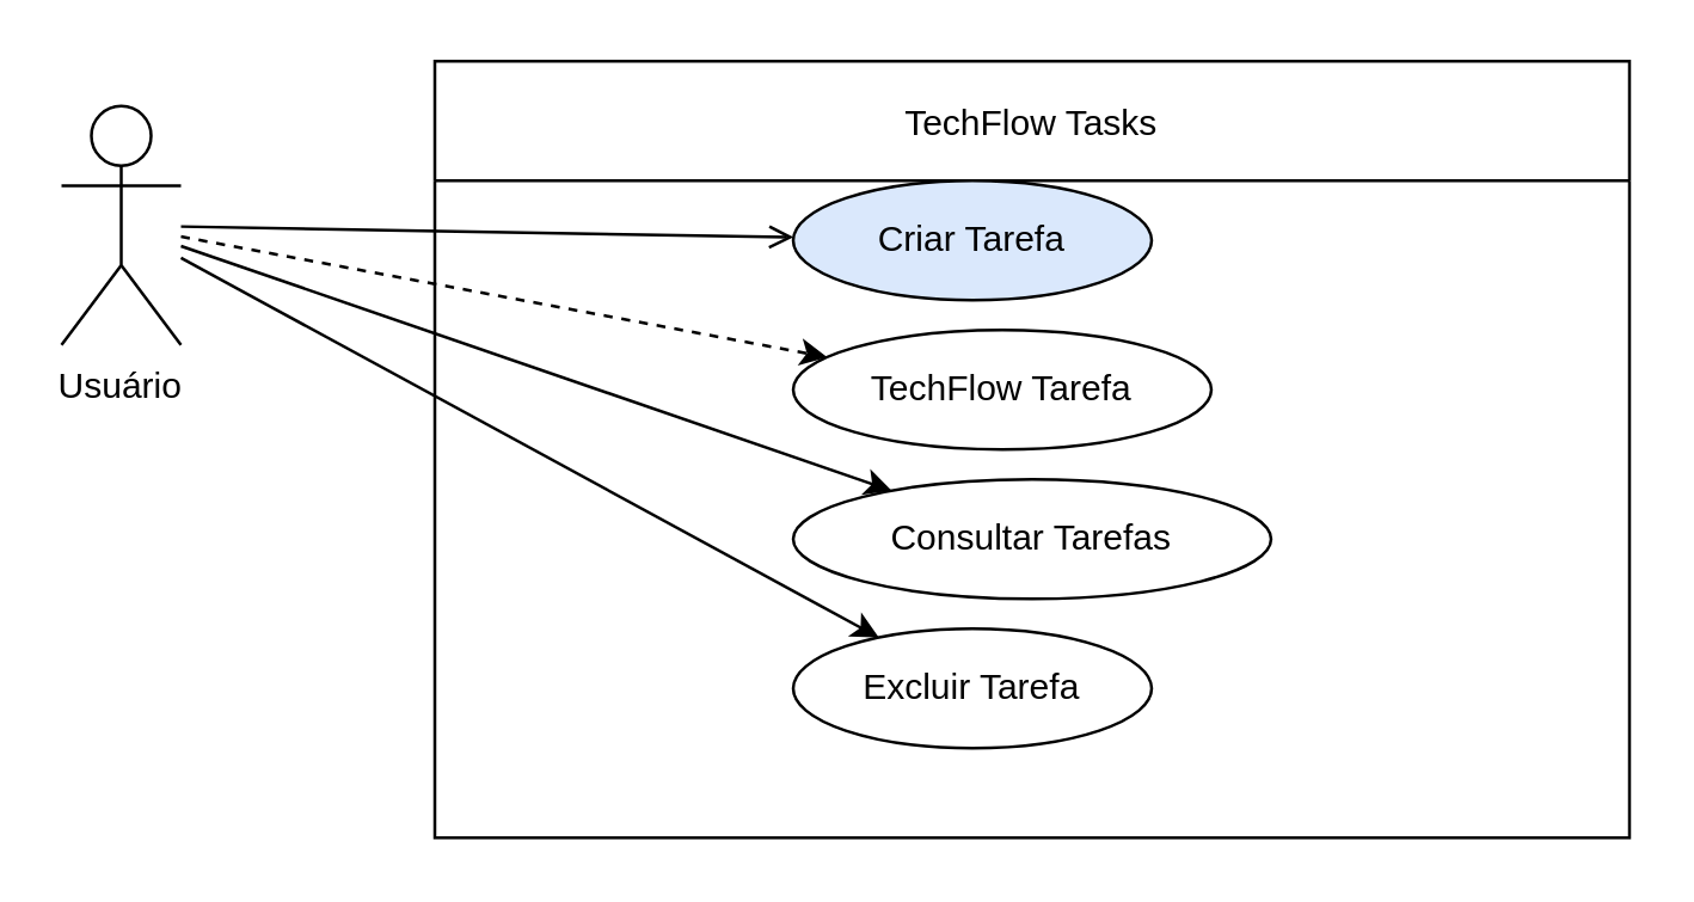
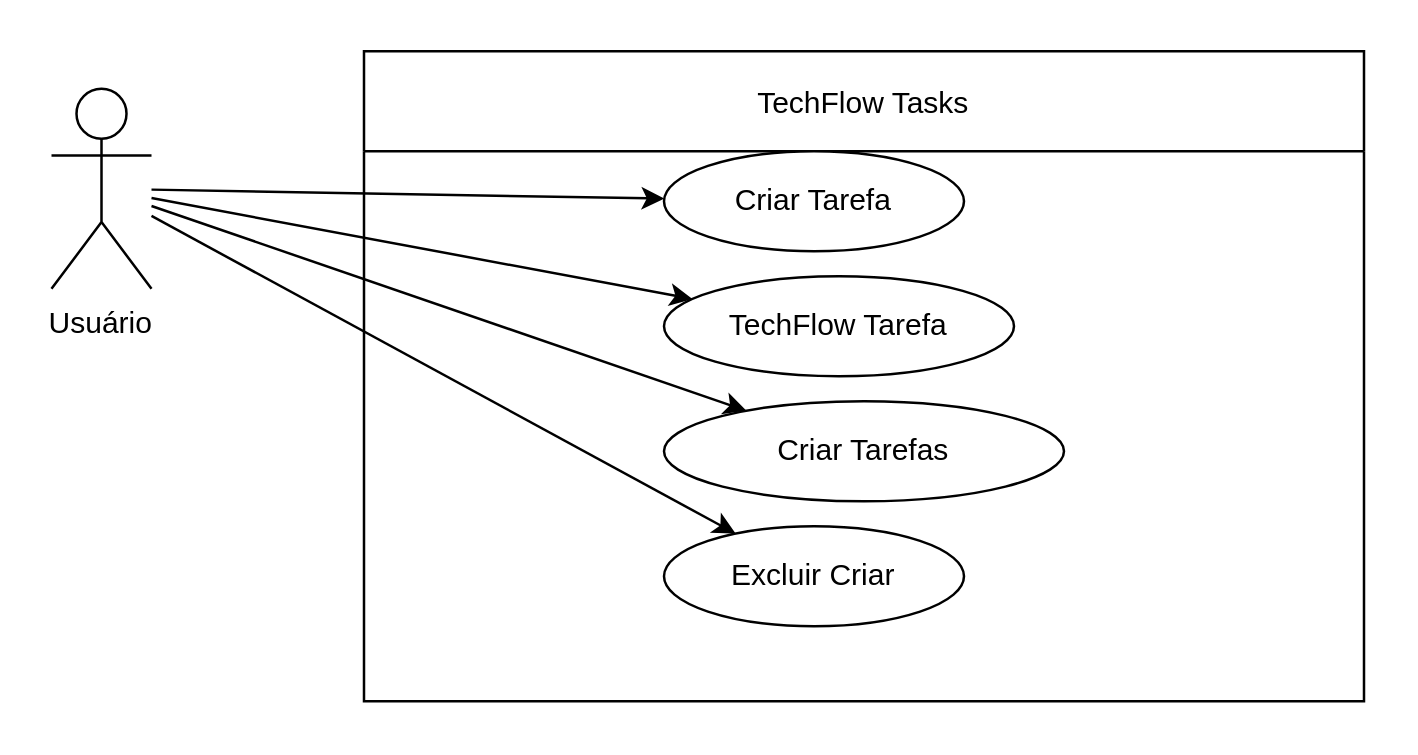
  <mxCell id="0" />
  <mxCell id="1" parent="0" />
  <mxCell id="2" value="Usuário" style="shape=umlActor;verticalLabelPosition=bottom;verticalAlign=top;" vertex="1" parent="1"><mxGeometry x="20" y="35" width="40" height="80" as="geometry" /></mxCell>
  <mxCell id="3" value="TechFlow Tasks" style="shape=swimlane;childLayout=stackLayout;horizontal=1;" vertex="1" parent="1"><mxGeometry x="145" y="20" width="400" height="260" as="geometry" /></mxCell>
- <mxCell id="4" value="Criar Tarefa" style="ellipse;whiteSpace=wrap;html=1;fillColor=#dae8fc;" vertex="1" parent="3"><mxGeometry x="120" y="40" width="120" height="40" as="geometry" /></mxCell>
+ <mxCell id="4" value="Criar Tarefa" style="ellipse;whiteSpace=wrap;html=1;" vertex="1" parent="3"><mxGeometry x="120" y="40" width="120" height="40" as="geometry" /></mxCell>
  <mxCell id="5" value="TechFlow Tarefa" style="ellipse;whiteSpace=wrap;html=1;" vertex="1" parent="3"><mxGeometry x="120" y="90" width="140" height="40" as="geometry" /></mxCell>
- <mxCell id="6" value="Consultar Tarefas" style="ellipse;whiteSpace=wrap;html=1;" vertex="1" parent="3"><mxGeometry x="120" y="140" width="160" height="40" as="geometry" /></mxCell>
- <mxCell id="7" value="Excluir Tarefa" style="ellipse;whiteSpace=wrap;html=1;" vertex="1" parent="3"><mxGeometry x="120" y="190" width="120" height="40" as="geometry" /></mxCell>
- <mxCell id="8" edge="1" parent="1" source="2" target="4" style="endArrow=open;"><mxGeometry relative="1" as="geometry" /></mxCell>
- <mxCell id="9" edge="1" parent="1" source="2" target="5" style="dashed=1;"><mxGeometry relative="1" as="geometry" /></mxCell>
+ <mxCell id="6" value="Criar Tarefas" style="ellipse;whiteSpace=wrap;html=1;" vertex="1" parent="3"><mxGeometry x="120" y="140" width="160" height="40" as="geometry" /></mxCell>
+ <mxCell id="7" value="Excluir Criar" style="ellipse;whiteSpace=wrap;html=1;" vertex="1" parent="3"><mxGeometry x="120" y="190" width="120" height="40" as="geometry" /></mxCell>
+ <mxCell id="8" edge="1" parent="1" source="2" target="4"><mxGeometry relative="1" as="geometry" /></mxCell>
+ <mxCell id="9" edge="1" parent="1" source="2" target="5"><mxGeometry relative="1" as="geometry" /></mxCell>
  <mxCell id="10" edge="1" parent="1" source="2" target="6"><mxGeometry relative="1" as="geometry" /></mxCell>
  <mxCell id="11" edge="1" parent="1" source="2" target="7"><mxGeometry relative="1" as="geometry" /></mxCell>
